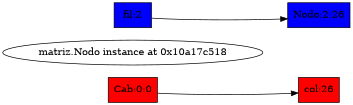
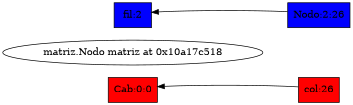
  digraph {
    rankdir=LR
    node [fillcolor=red shape=box style=filled]
    n1 [label=<Cab:0:0>]
-   "matriz.Nodo instance at 0x10a17c518" [fillcolor="" shape="" style=""]
+   "matriz.Nodo instance at 0x10a17c518" [label="matriz.Nodo matriz at 0x10a17c518" fillcolor="" shape="" style=""]
    n3 [label=<col:26>]
    n4 [fillcolor=blue label=<fil:2>]
    n5 [fillcolor=blue label=<Nodo:2:26>]
    subgraph sub_1 {
      rank=same
      n1
      "matriz.Nodo instance at 0x10a17c518"
    }
-   n1 -> n3
-   n4 -> n5
+   n3 -> n1
+   n5 -> n4
  }
